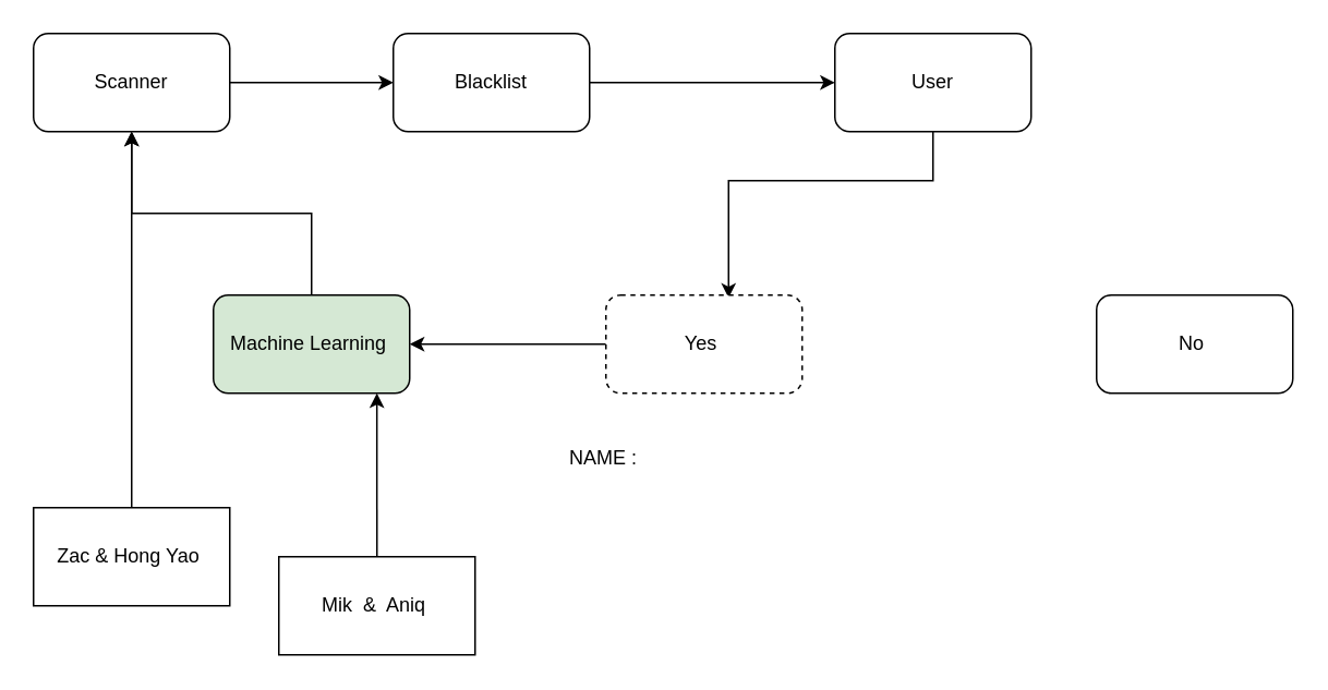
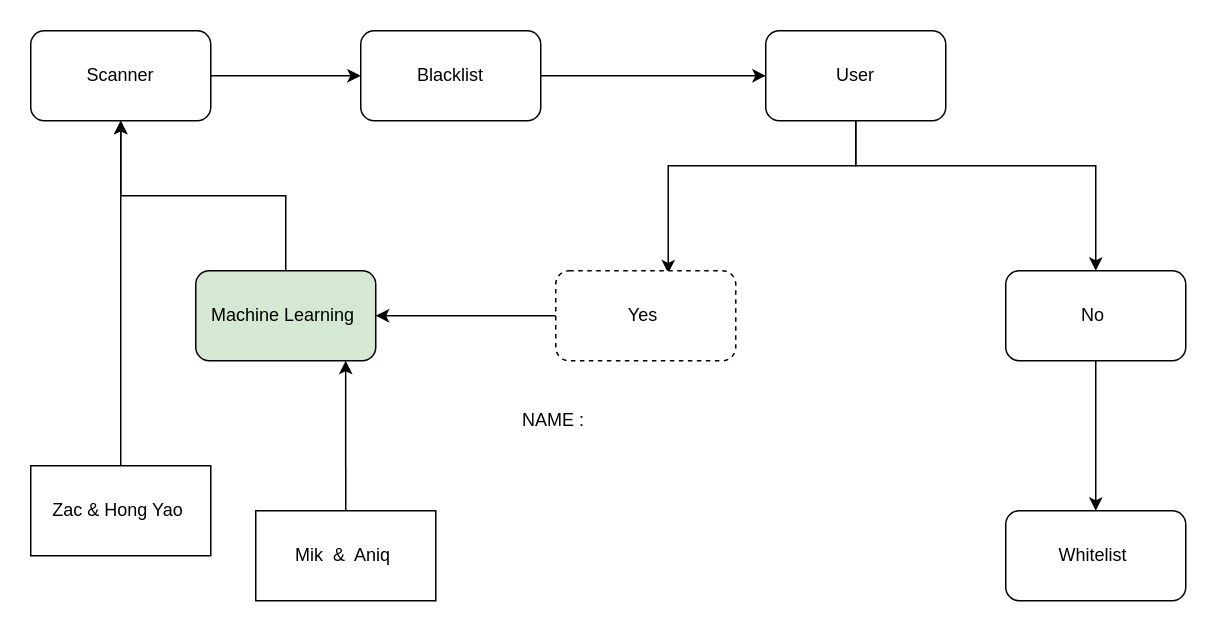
  <mxCell id="0" />
  <mxCell id="1" parent="0" />
  <mxCell id="2" style="edgeStyle=orthogonalEdgeStyle;rounded=0;orthogonalLoop=1;jettySize=auto;html=1;" edge="1" parent="1" source="4" target="9"><mxGeometry relative="1" as="geometry" /></mxCell>
  <mxCell id="3" style="edgeStyle=orthogonalEdgeStyle;rounded=0;orthogonalLoop=1;jettySize=auto;html=1;endArrow=none;endFill=0;startArrow=classic;startFill=1;" edge="1" parent="1" source="4" target="18"><mxGeometry relative="1" as="geometry" /></mxCell>
  <mxCell id="4" value="Scanner" style="rounded=1;whiteSpace=wrap;html=1;" vertex="1" parent="1"><mxGeometry x="20" y="20" width="120" height="60" as="geometry" /></mxCell>
  <mxCell id="5" style="edgeStyle=orthogonalEdgeStyle;rounded=0;orthogonalLoop=1;jettySize=auto;html=1;entryX=0.625;entryY=0.029;entryDx=0;entryDy=0;entryPerimeter=0;" edge="1" parent="1" source="7" target="13"><mxGeometry relative="1" as="geometry"><Array as="points"><mxPoint x="570" y="110" /><mxPoint x="445" y="110" /></Array></mxGeometry></mxCell>
+ <mxCell id="6" style="edgeStyle=orthogonalEdgeStyle;rounded=0;orthogonalLoop=1;jettySize=auto;html=1;" edge="1" parent="1" source="7" target="11"><mxGeometry relative="1" as="geometry"><Array as="points"><mxPoint x="570" y="110" /><mxPoint x="730" y="110" /></Array></mxGeometry></mxCell>
  <mxCell id="7" value="User" style="rounded=1;whiteSpace=wrap;html=1;" vertex="1" parent="1"><mxGeometry x="510" y="20" width="120" height="60" as="geometry" /></mxCell>
  <mxCell id="8" style="edgeStyle=orthogonalEdgeStyle;rounded=0;orthogonalLoop=1;jettySize=auto;html=1;" edge="1" parent="1" source="9" target="7"><mxGeometry relative="1" as="geometry" /></mxCell>
  <mxCell id="9" value="&amp;nbsp;Blacklist&amp;nbsp;" style="rounded=1;whiteSpace=wrap;html=1;" vertex="1" parent="1"><mxGeometry x="240" y="20" width="120" height="60" as="geometry" /></mxCell>
+ <mxCell id="10" style="edgeStyle=orthogonalEdgeStyle;rounded=0;orthogonalLoop=1;jettySize=auto;html=1;entryX=0.5;entryY=0;entryDx=0;entryDy=0;" edge="1" parent="1" source="11" target="16"><mxGeometry relative="1" as="geometry"><Array as="points"><mxPoint x="730" y="290" /><mxPoint x="730" y="290" /></Array></mxGeometry></mxCell>
  <mxCell id="11" value="No&amp;nbsp;" style="rounded=1;whiteSpace=wrap;html=1;" vertex="1" parent="1"><mxGeometry x="670" y="180" width="120" height="60" as="geometry" /></mxCell>
  <mxCell id="12" style="edgeStyle=orthogonalEdgeStyle;rounded=0;orthogonalLoop=1;jettySize=auto;html=1;" edge="1" parent="1" source="13" target="15"><mxGeometry relative="1" as="geometry" /></mxCell>
  <mxCell id="13" value="Yes&amp;nbsp;" style="rounded=1;whiteSpace=wrap;html=1;dashed=1;" vertex="1" parent="1"><mxGeometry x="370" y="180" width="120" height="60" as="geometry" /></mxCell>
  <mxCell id="14" style="edgeStyle=orthogonalEdgeStyle;rounded=0;orthogonalLoop=1;jettySize=auto;html=1;" edge="1" parent="1" source="15" target="4"><mxGeometry relative="1" as="geometry" /></mxCell>
  <mxCell id="15" value="Machine Learning&amp;nbsp;" style="rounded=1;whiteSpace=wrap;html=1;fillColor=#d5e8d4;" vertex="1" parent="1"><mxGeometry x="130" y="180" width="120" height="60" as="geometry" /></mxCell>
+ <mxCell id="16" value="Whitelist&amp;nbsp;" style="rounded=1;whiteSpace=wrap;html=1;" vertex="1" parent="1"><mxGeometry x="670" y="340" width="120" height="60" as="geometry" /></mxCell>
  <mxCell id="17" value="" style="endArrow=classic;html=1;entryX=0.833;entryY=1;entryDx=0;entryDy=0;entryPerimeter=0;exitX=0.5;exitY=0;exitDx=0;exitDy=0;" edge="1" parent="1" source="19" target="15"><mxGeometry width="50" height="50" relative="1" as="geometry"><mxPoint x="230" y="350" as="sourcePoint" /><mxPoint x="430" y="290" as="targetPoint" /></mxGeometry></mxCell>
  <mxCell id="18" value="" style="rounded=0;whiteSpace=wrap;html=1;" vertex="1" parent="1"><mxGeometry x="20" y="310" width="120" height="60" as="geometry" /></mxCell>
  <mxCell id="19" value="" style="rounded=0;whiteSpace=wrap;html=1;" vertex="1" parent="1"><mxGeometry x="170" y="340" width="120" height="60" as="geometry" /></mxCell>
  <mxCell id="20" value="Mik&amp;nbsp; &amp;amp;&amp;nbsp; Aniq&amp;nbsp;" style="text;html=1;strokeColor=none;fillColor=none;align=center;verticalAlign=middle;whiteSpace=wrap;rounded=0;" vertex="1" parent="1"><mxGeometry x="195" y="360" width="70" height="20" as="geometry" /></mxCell>
  <mxCell id="21" value="Zac &amp;amp; Hong Yao&amp;nbsp;" style="text;html=1;strokeColor=none;fillColor=none;align=center;verticalAlign=middle;whiteSpace=wrap;rounded=0;" vertex="1" parent="1"><mxGeometry x="25" y="330" width="110" height="20" as="geometry" /></mxCell>
  <mxCell id="22" value="NAME :&amp;nbsp;&amp;nbsp;" style="text;html=1;strokeColor=none;fillColor=none;align=center;verticalAlign=middle;whiteSpace=wrap;rounded=0;" vertex="1" parent="1"><mxGeometry x="312" y="270" width="120" height="20" as="geometry" /></mxCell>
